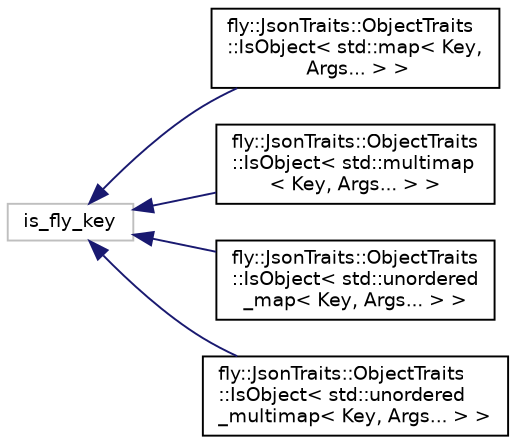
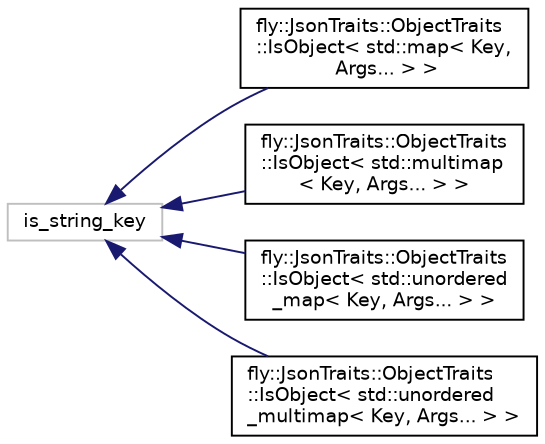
  digraph {
    rankdir=LR
    node [color=black fillcolor=white fontname=Helvetica fontsize=10 shape=record style=filled]
    edge [color=midnightblue dir=back fontname=Helvetica fontsize=10 labelfontname=Helvetica labelfontsize=10 style=solid]
-   n1 [color=grey75 height=0.2 label=is_fly_key width=0.4]
+   n1 [color=grey75 height=0.2 label=is_string_key width=0.4]
    n2 [height=0.2 label="fly::JsonTraits::ObjectTraits\l::IsObject\< std::map\< Key,\l Args... \> \>" width=0.4]
    n3 [height=0.2 label="fly::JsonTraits::ObjectTraits\l::IsObject\< std::multimap\l\< Key, Args... \> \>" width=0.4]
    n4 [height=0.2 label="fly::JsonTraits::ObjectTraits\l::IsObject\< std::unordered\l_map\< Key, Args... \> \>" width=0.4]
    n5 [height=0.2 label="fly::JsonTraits::ObjectTraits\l::IsObject\< std::unordered\l_multimap\< Key, Args... \> \>" width=0.4]
    n1 -> n2
    n1 -> n3
    n1 -> n4
    n1 -> n5
  }
